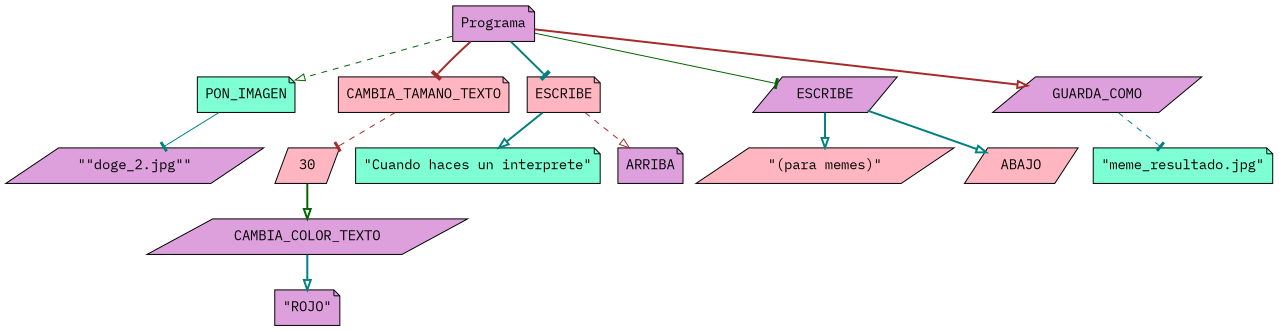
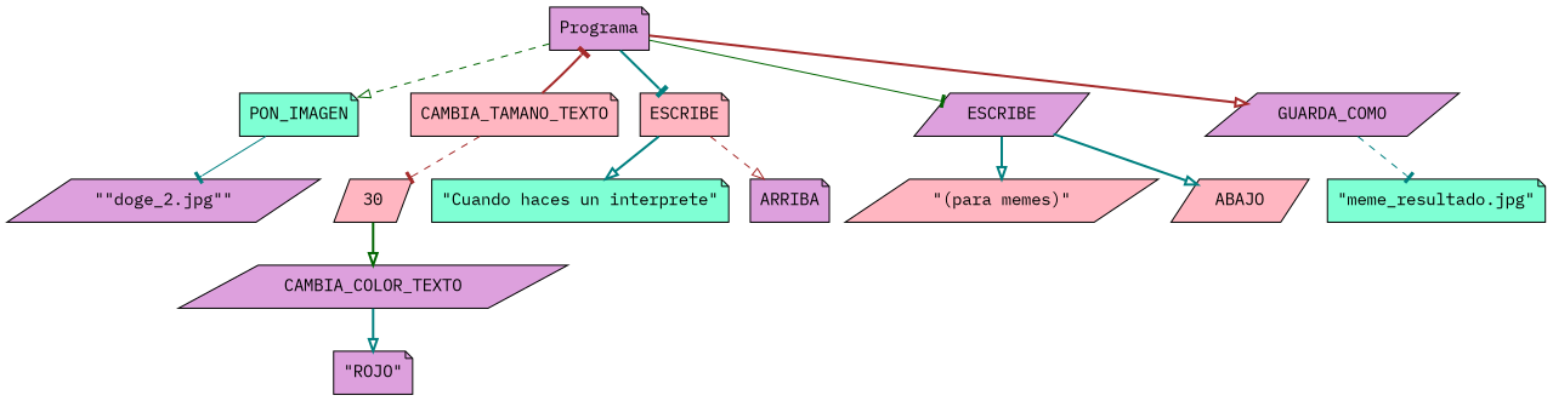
  digraph {
    fontname="IBM Plex Mono"
    rankdir=TB
    node [fillcolor=plum fontname="IBM Plex Mono" shape=note style=filled]
    edge [arrowhead=onormal color=teal fontname="IBM Plex Mono" style=bold]
    n1 [label=Programa]
    n2 [fillcolor=aquamarine label=PON_IMAGEN]
    n3 [fillcolor=lightpink label=CAMBIA_TAMANO_TEXTO]
    n4 [fillcolor=lightpink label=ESCRIBE]
    n5 [label=ESCRIBE shape=parallelogram]
    n6 [label=GUARDA_COMO shape=parallelogram]
    n7 [label="\"\"doge_2.jpg\"\"" shape=parallelogram]
    n8 [label=CAMBIA_COLOR_TEXTO shape=parallelogram]
    n9 [label="\"ROJO\""]
    n10 [fillcolor=lightpink label=30 shape=parallelogram]
    n11 [fillcolor=aquamarine label="\"Cuando haces un interprete\""]
    n12 [label=ARRIBA]
    n13 [fillcolor=lightpink label="\"(para memes)\"" shape=parallelogram]
    n14 [fillcolor=lightpink label=ABAJO shape=parallelogram]
    n15 [fillcolor=aquamarine label="\"meme_resultado.jpg\""]
    n1 -> n2 [color=darkgreen style=dashed]
-   n1 -> n3 [arrowhead=tee color=brown]
+   n3 -> n1 [arrowhead=tee color=brown]
    n1 -> n4 [arrowhead=tee]
    n1 -> n5 [arrowhead=tee color=darkgreen style=solid]
    n1 -> n6 [color=brown]
    n2 -> n7 [arrowhead=tee style=solid]
    n3 -> n10 [arrowhead=tee color=brown style=dashed]
    n4 -> n11
    n4 -> n12 [color=brown style=dashed]
    n5 -> n13
    n5 -> n14
    n6 -> n15 [arrowhead=tee style=dashed]
    n8 -> n9
    n10 -> n8 [color=darkgreen]
  }
